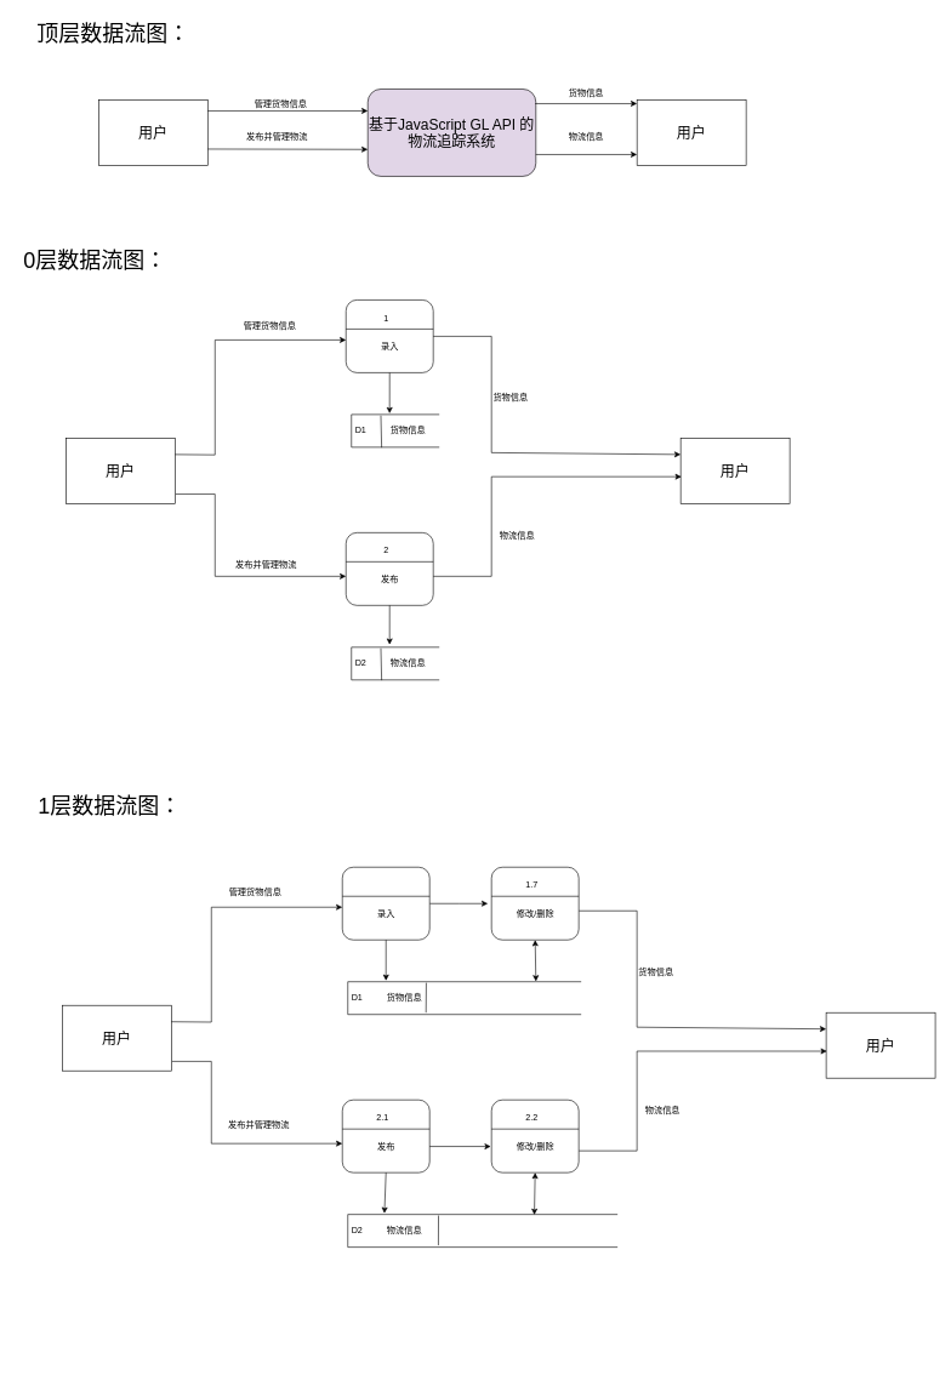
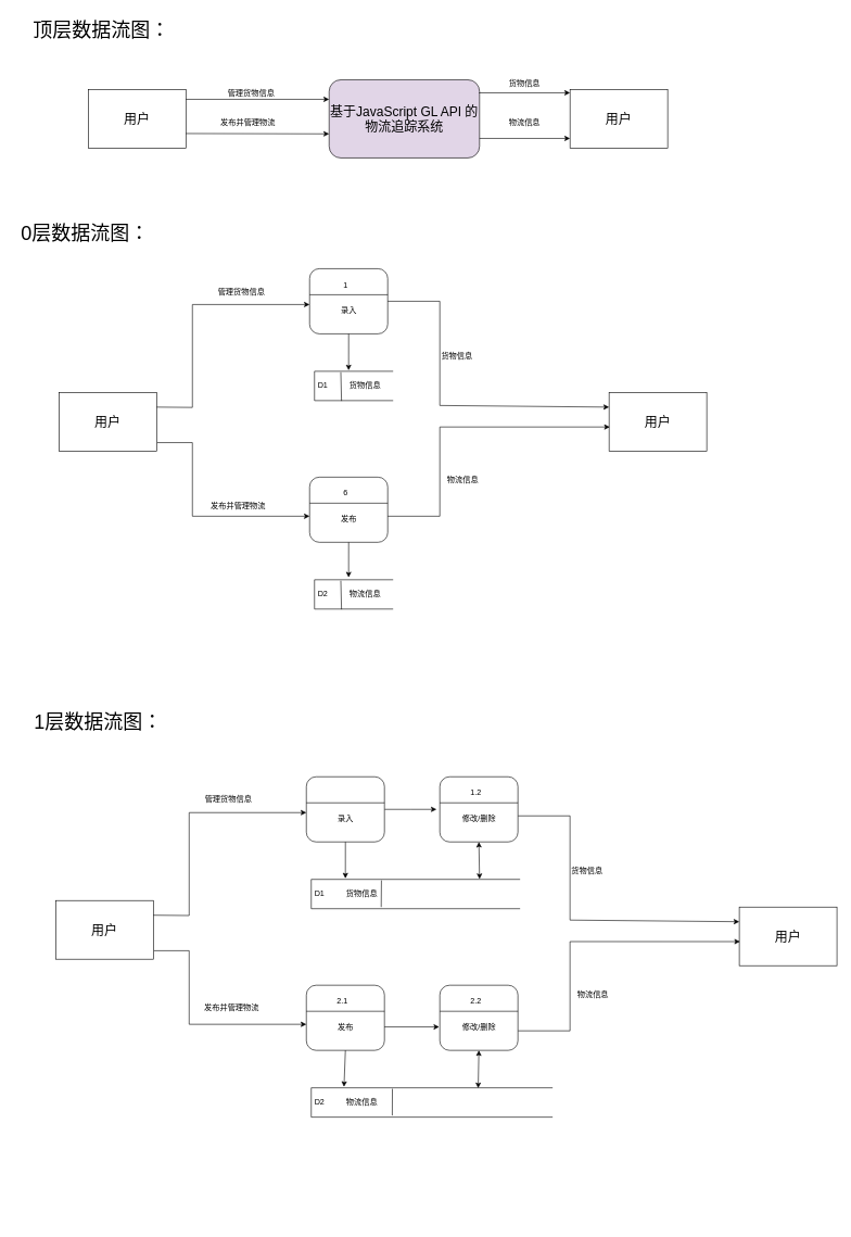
  <mxCell id="0" />
  <mxCell id="1" parent="0" />
  <mxCell id="2" value="&lt;font style=&quot;font-size: 20px;&quot;&gt;用户&lt;/font&gt;" style="rounded=0;whiteSpace=wrap;html=1;" vertex="1" parent="1"><mxGeometry x="135" y="137" width="150" height="90" as="geometry" /></mxCell>
  <mxCell id="3" value="" style="endArrow=classic;html=1;rounded=0;entryX=0;entryY=0.25;entryDx=0;entryDy=0;" edge="1" parent="1" target="4"><mxGeometry width="50" height="50" relative="1" as="geometry"><mxPoint x="285" y="152" as="sourcePoint" /><mxPoint x="425" y="182" as="targetPoint" /></mxGeometry></mxCell>
  <mxCell id="4" value="&lt;font style=&quot;font-size: 20px;&quot;&gt;基于JavaScript GL API 的物流追踪系统&lt;/font&gt;" style="rounded=1;whiteSpace=wrap;html=1;fillColor=#e1d5e7;" vertex="1" parent="1"><mxGeometry x="505" y="122" width="231" height="120" as="geometry" /></mxCell>
  <mxCell id="5" value="管理货物信息" style="text;html=1;align=center;verticalAlign=middle;resizable=0;points=[];autosize=1;strokeColor=none;fillColor=none;" vertex="1" parent="1"><mxGeometry x="335" y="127" width="100" height="30" as="geometry" /></mxCell>
  <mxCell id="6" value="" style="endArrow=classic;html=1;rounded=0;entryX=0;entryY=0.5;entryDx=0;entryDy=0;" edge="1" parent="1"><mxGeometry width="50" height="50" relative="1" as="geometry"><mxPoint x="735" y="142" as="sourcePoint" /><mxPoint x="875" y="142" as="targetPoint" /></mxGeometry></mxCell>
  <mxCell id="7" value="" style="endArrow=classic;html=1;rounded=0;exitX=1;exitY=0.75;exitDx=0;exitDy=0;" edge="1" parent="1" source="2"><mxGeometry width="50" height="50" relative="1" as="geometry"><mxPoint x="455" y="222" as="sourcePoint" /><mxPoint x="505" y="205" as="targetPoint" /></mxGeometry></mxCell>
  <mxCell id="8" value="" style="endArrow=classic;html=1;rounded=0;exitX=1;exitY=0.75;exitDx=0;exitDy=0;entryX=0;entryY=0.5;entryDx=0;entryDy=0;" edge="1" parent="1" source="4"><mxGeometry width="50" height="50" relative="1" as="geometry"><mxPoint x="736" y="202" as="sourcePoint" /><mxPoint x="875" y="212" as="targetPoint" /></mxGeometry></mxCell>
  <mxCell id="9" value="发布并管理物流" style="text;html=1;align=center;verticalAlign=middle;resizable=0;points=[];autosize=1;strokeColor=none;fillColor=none;" vertex="1" parent="1"><mxGeometry x="325" y="172" width="110" height="30" as="geometry" /></mxCell>
  <mxCell id="10" value="货物信息" style="text;html=1;align=center;verticalAlign=middle;resizable=0;points=[];autosize=1;strokeColor=none;fillColor=none;" vertex="1" parent="1"><mxGeometry x="770" y="112" width="70" height="30" as="geometry" /></mxCell>
  <mxCell id="11" value="物流信息" style="text;html=1;align=center;verticalAlign=middle;resizable=0;points=[];autosize=1;strokeColor=none;fillColor=none;" vertex="1" parent="1"><mxGeometry x="770" y="172" width="70" height="30" as="geometry" /></mxCell>
  <mxCell id="12" value="&lt;font style=&quot;font-size: 30px;&quot;&gt;顶层数据流图：&lt;/font&gt;" style="text;html=1;align=center;verticalAlign=middle;resizable=0;points=[];autosize=1;strokeColor=none;fillColor=none;" vertex="1" parent="1"><mxGeometry x="40" y="20" width="230" height="50" as="geometry" /></mxCell>
  <mxCell id="13" value="&lt;font style=&quot;font-size: 30px;&quot;&gt;0层数据流图：&lt;/font&gt;" style="text;html=1;align=center;verticalAlign=middle;resizable=0;points=[];autosize=1;strokeColor=none;fillColor=none;" vertex="1" parent="1"><mxGeometry x="20" y="332" width="220" height="50" as="geometry" /></mxCell>
  <mxCell id="14" value="&lt;font style=&quot;font-size: 20px;&quot;&gt;用户&lt;/font&gt;" style="rounded=0;whiteSpace=wrap;html=1;" vertex="1" parent="1"><mxGeometry x="90" y="602" width="150" height="90" as="geometry" /></mxCell>
  <mxCell id="15" value="" style="endArrow=classic;html=1;rounded=0;entryX=0;entryY=0.25;entryDx=0;entryDy=0;exitX=1;exitY=0.25;exitDx=0;exitDy=0;" edge="1" parent="1" source="14"><mxGeometry width="50" height="50" relative="1" as="geometry"><mxPoint x="255" y="467" as="sourcePoint" /><mxPoint x="475" y="467" as="targetPoint" /><Array as="points"><mxPoint x="295" y="625" /><mxPoint x="295" y="467" /></Array></mxGeometry></mxCell>
  <mxCell id="16" value="" style="rounded=1;whiteSpace=wrap;html=1;" vertex="1" parent="1"><mxGeometry x="475" y="412" width="120" height="100" as="geometry" /></mxCell>
  <mxCell id="17" value="" style="endArrow=none;html=1;rounded=0;entryX=1;entryY=0.4;entryDx=0;entryDy=0;entryPerimeter=0;" edge="1" parent="1" target="16"><mxGeometry width="50" height="50" relative="1" as="geometry"><mxPoint x="475" y="452" as="sourcePoint" /><mxPoint x="505" y="322" as="targetPoint" /></mxGeometry></mxCell>
  <mxCell id="18" value="1" style="text;html=1;align=center;verticalAlign=middle;resizable=0;points=[];autosize=1;strokeColor=none;fillColor=none;" vertex="1" parent="1"><mxGeometry x="515" y="422" width="30" height="30" as="geometry" /></mxCell>
  <mxCell id="19" value="录入" style="text;html=1;align=center;verticalAlign=middle;resizable=0;points=[];autosize=1;strokeColor=none;fillColor=none;" vertex="1" parent="1"><mxGeometry x="510" y="462" width="50" height="30" as="geometry" /></mxCell>
  <mxCell id="20" value="" style="shape=partialRectangle;whiteSpace=wrap;html=1;bottom=1;right=1;left=1;top=0;fillColor=none;routingCenterX=-0.5;rotation=90;" vertex="1" parent="1"><mxGeometry x="520" y="532" width="45" height="120" as="geometry" /></mxCell>
  <mxCell id="21" value="D1" style="text;html=1;align=center;verticalAlign=middle;resizable=0;points=[];autosize=1;strokeColor=none;fillColor=none;" vertex="1" parent="1"><mxGeometry x="475" y="577" width="40" height="30" as="geometry" /></mxCell>
  <mxCell id="22" value="" style="endArrow=none;html=1;rounded=0;exitX=0.033;exitY=0.663;exitDx=0;exitDy=0;exitPerimeter=0;entryX=1.011;entryY=0.654;entryDx=0;entryDy=0;entryPerimeter=0;" edge="1" parent="1" source="20" target="20"><mxGeometry width="50" height="50" relative="1" as="geometry"><mxPoint x="805" y="542" as="sourcePoint" /><mxPoint x="525" y="612" as="targetPoint" /></mxGeometry></mxCell>
  <mxCell id="23" value="货物信息" style="text;html=1;align=center;verticalAlign=middle;resizable=0;points=[];autosize=1;strokeColor=none;fillColor=none;" vertex="1" parent="1"><mxGeometry x="525" y="577" width="70" height="30" as="geometry" /></mxCell>
  <mxCell id="24" value="" style="endArrow=classic;html=1;rounded=0;entryX=0;entryY=0.25;entryDx=0;entryDy=0;" edge="1" parent="1" target="27"><mxGeometry width="50" height="50" relative="1" as="geometry"><mxPoint x="595" y="462" as="sourcePoint" /><mxPoint x="845" y="462" as="targetPoint" /><Array as="points"><mxPoint x="675" y="462" /><mxPoint x="675" y="622" /></Array></mxGeometry></mxCell>
  <mxCell id="25" value="货物信息" style="text;html=1;align=center;verticalAlign=middle;resizable=0;points=[];autosize=1;strokeColor=none;fillColor=none;" vertex="1" parent="1"><mxGeometry x="666" y="532" width="70" height="30" as="geometry" /></mxCell>
  <mxCell id="26" value="&lt;font style=&quot;font-size: 20px;&quot;&gt;用户&lt;/font&gt;" style="rounded=0;whiteSpace=wrap;html=1;" vertex="1" parent="1"><mxGeometry x="875" y="137" width="150" height="90" as="geometry" /></mxCell>
  <mxCell id="27" value="&lt;font style=&quot;font-size: 20px;&quot;&gt;用户&lt;/font&gt;" style="rounded=0;whiteSpace=wrap;html=1;" vertex="1" parent="1"><mxGeometry x="935" y="602" width="150" height="90" as="geometry" /></mxCell>
  <mxCell id="28" value="" style="endArrow=classic;html=1;rounded=0;exitX=0.086;exitY=1.067;exitDx=0;exitDy=0;exitPerimeter=0;" edge="1" parent="1"><mxGeometry width="50" height="50" relative="1" as="geometry"><mxPoint x="241.02" y="679.01" as="sourcePoint" /><mxPoint x="475" y="792" as="targetPoint" /><Array as="points"><mxPoint x="295" y="679" /><mxPoint x="295" y="792" /></Array></mxGeometry></mxCell>
  <mxCell id="29" value="" style="rounded=1;whiteSpace=wrap;html=1;" vertex="1" parent="1"><mxGeometry x="475" y="732" width="120" height="100" as="geometry" /></mxCell>
  <mxCell id="30" value="" style="endArrow=none;html=1;rounded=0;entryX=1;entryY=0.4;entryDx=0;entryDy=0;entryPerimeter=0;" edge="1" parent="1" target="29"><mxGeometry width="50" height="50" relative="1" as="geometry"><mxPoint x="475" y="772" as="sourcePoint" /><mxPoint x="505" y="642" as="targetPoint" /></mxGeometry></mxCell>
- <mxCell id="31" value="2" style="text;html=1;align=center;verticalAlign=middle;resizable=0;points=[];autosize=1;strokeColor=none;fillColor=none;" vertex="1" parent="1"><mxGeometry x="515" y="742" width="30" height="30" as="geometry" /></mxCell>
+ <mxCell id="31" value="6" style="text;html=1;align=center;verticalAlign=middle;resizable=0;points=[];autosize=1;strokeColor=none;fillColor=none;" vertex="1" parent="1"><mxGeometry x="515" y="742" width="30" height="30" as="geometry" /></mxCell>
  <mxCell id="32" value="发布" style="text;html=1;align=center;verticalAlign=middle;resizable=0;points=[];autosize=1;strokeColor=none;fillColor=none;" vertex="1" parent="1"><mxGeometry x="510" y="782" width="50" height="30" as="geometry" /></mxCell>
  <mxCell id="33" value="" style="shape=partialRectangle;whiteSpace=wrap;html=1;bottom=1;right=1;left=1;top=0;fillColor=none;routingCenterX=-0.5;rotation=90;" vertex="1" parent="1"><mxGeometry x="520" y="852" width="45" height="120" as="geometry" /></mxCell>
  <mxCell id="34" value="D2" style="text;html=1;align=center;verticalAlign=middle;resizable=0;points=[];autosize=1;strokeColor=none;fillColor=none;" vertex="1" parent="1"><mxGeometry x="475" y="897" width="40" height="30" as="geometry" /></mxCell>
  <mxCell id="35" value="" style="endArrow=none;html=1;rounded=0;exitX=0.033;exitY=0.663;exitDx=0;exitDy=0;exitPerimeter=0;entryX=1.011;entryY=0.654;entryDx=0;entryDy=0;entryPerimeter=0;" edge="1" parent="1" source="33" target="33"><mxGeometry width="50" height="50" relative="1" as="geometry"><mxPoint x="805" y="862" as="sourcePoint" /><mxPoint x="525" y="932" as="targetPoint" /></mxGeometry></mxCell>
  <mxCell id="36" value="物流信息" style="text;html=1;align=center;verticalAlign=middle;resizable=0;points=[];autosize=1;strokeColor=none;fillColor=none;" vertex="1" parent="1"><mxGeometry x="525" y="897" width="70" height="30" as="geometry" /></mxCell>
  <mxCell id="37" value="" style="endArrow=classic;html=1;rounded=0;entryX=0.007;entryY=0.589;entryDx=0;entryDy=0;entryPerimeter=0;" edge="1" parent="1" target="27"><mxGeometry width="50" height="50" relative="1" as="geometry"><mxPoint x="595" y="792" as="sourcePoint" /><mxPoint x="505" y="562" as="targetPoint" /><Array as="points"><mxPoint x="675" y="792" /><mxPoint x="675" y="655" /></Array></mxGeometry></mxCell>
  <mxCell id="38" value="物流信息" style="text;html=1;align=center;verticalAlign=middle;resizable=0;points=[];autosize=1;strokeColor=none;fillColor=none;" vertex="1" parent="1"><mxGeometry x="675" y="722" width="70" height="30" as="geometry" /></mxCell>
  <mxCell id="39" value="&lt;font style=&quot;font-size: 30px;&quot;&gt;1层数据流图：&lt;/font&gt;" style="text;html=1;align=center;verticalAlign=middle;resizable=0;points=[];autosize=1;strokeColor=none;fillColor=none;" vertex="1" parent="1"><mxGeometry x="40" y="1082" width="220" height="50" as="geometry" /></mxCell>
  <mxCell id="40" value="&lt;font style=&quot;font-size: 20px;&quot;&gt;用户&lt;/font&gt;" style="rounded=0;whiteSpace=wrap;html=1;" vertex="1" parent="1"><mxGeometry x="85" y="1382" width="150" height="90" as="geometry" /></mxCell>
  <mxCell id="41" value="" style="endArrow=classic;html=1;rounded=0;entryX=0;entryY=0.25;entryDx=0;entryDy=0;exitX=1;exitY=0.25;exitDx=0;exitDy=0;" edge="1" parent="1" source="40"><mxGeometry width="50" height="50" relative="1" as="geometry"><mxPoint x="250" y="1247" as="sourcePoint" /><mxPoint x="470" y="1247" as="targetPoint" /><Array as="points"><mxPoint x="290" y="1405" /><mxPoint x="290" y="1247" /></Array></mxGeometry></mxCell>
  <mxCell id="42" value="" style="edgeStyle=orthogonalEdgeStyle;rounded=0;orthogonalLoop=1;jettySize=auto;html=1;" edge="1" parent="1" source="43"><mxGeometry relative="1" as="geometry"><mxPoint x="670" y="1242" as="targetPoint" /></mxGeometry></mxCell>
  <mxCell id="43" value="" style="rounded=1;whiteSpace=wrap;html=1;" vertex="1" parent="1"><mxGeometry x="470" y="1192" width="120" height="100" as="geometry" /></mxCell>
  <mxCell id="44" value="" style="endArrow=none;html=1;rounded=0;entryX=1;entryY=0.4;entryDx=0;entryDy=0;entryPerimeter=0;" edge="1" parent="1" target="43"><mxGeometry width="50" height="50" relative="1" as="geometry"><mxPoint x="470" y="1232" as="sourcePoint" /><mxPoint x="500" y="1102" as="targetPoint" /></mxGeometry></mxCell>
  <mxCell id="45" value="录入" style="text;html=1;align=center;verticalAlign=middle;resizable=0;points=[];autosize=1;strokeColor=none;fillColor=none;" vertex="1" parent="1"><mxGeometry x="505" y="1242" width="50" height="30" as="geometry" /></mxCell>
  <mxCell id="46" value="" style="shape=partialRectangle;whiteSpace=wrap;html=1;bottom=1;right=1;left=1;top=0;fillColor=none;routingCenterX=-0.5;rotation=90;" vertex="1" parent="1"><mxGeometry x="615" y="1212" width="45" height="320" as="geometry" /></mxCell>
  <mxCell id="47" value="D1" style="text;html=1;align=center;verticalAlign=middle;resizable=0;points=[];autosize=1;strokeColor=none;fillColor=none;" vertex="1" parent="1"><mxGeometry x="470" y="1357" width="40" height="30" as="geometry" /></mxCell>
  <mxCell id="48" value="" style="endArrow=none;html=1;rounded=0;exitX=0.033;exitY=0.663;exitDx=0;exitDy=0;exitPerimeter=0;" edge="1" parent="1" source="46"><mxGeometry width="50" height="50" relative="1" as="geometry"><mxPoint x="800" y="1322" as="sourcePoint" /><mxPoint x="585" y="1392" as="targetPoint" /></mxGeometry></mxCell>
  <mxCell id="49" value="货物信息" style="text;html=1;align=center;verticalAlign=middle;resizable=0;points=[];autosize=1;strokeColor=none;fillColor=none;" vertex="1" parent="1"><mxGeometry x="520" y="1357" width="70" height="30" as="geometry" /></mxCell>
  <mxCell id="50" value="" style="endArrow=classic;html=1;rounded=0;entryX=0;entryY=0.25;entryDx=0;entryDy=0;" edge="1" parent="1" target="52"><mxGeometry width="50" height="50" relative="1" as="geometry"><mxPoint x="795" y="1252" as="sourcePoint" /><mxPoint x="1045" y="1252" as="targetPoint" /><Array as="points"><mxPoint x="875" y="1252" /><mxPoint x="875" y="1412" /></Array></mxGeometry></mxCell>
  <mxCell id="51" value="货物信息" style="text;html=1;align=center;verticalAlign=middle;resizable=0;points=[];autosize=1;strokeColor=none;fillColor=none;" vertex="1" parent="1"><mxGeometry x="866" y="1322" width="70" height="30" as="geometry" /></mxCell>
  <mxCell id="52" value="&lt;font style=&quot;font-size: 20px;&quot;&gt;用户&lt;/font&gt;" style="rounded=0;whiteSpace=wrap;html=1;" vertex="1" parent="1"><mxGeometry x="1135" y="1392" width="150" height="90" as="geometry" /></mxCell>
  <mxCell id="53" value="" style="endArrow=classic;html=1;rounded=0;exitX=0.086;exitY=1.067;exitDx=0;exitDy=0;exitPerimeter=0;" edge="1" parent="1"><mxGeometry width="50" height="50" relative="1" as="geometry"><mxPoint x="236.02" y="1459.01" as="sourcePoint" /><mxPoint x="470" y="1572" as="targetPoint" /><Array as="points"><mxPoint x="290" y="1459" /><mxPoint x="290" y="1572" /></Array></mxGeometry></mxCell>
  <mxCell id="54" value="" style="rounded=1;whiteSpace=wrap;html=1;" vertex="1" parent="1"><mxGeometry x="470" y="1512" width="120" height="100" as="geometry" /></mxCell>
  <mxCell id="55" value="" style="endArrow=none;html=1;rounded=0;entryX=1;entryY=0.4;entryDx=0;entryDy=0;entryPerimeter=0;" edge="1" parent="1" target="54"><mxGeometry width="50" height="50" relative="1" as="geometry"><mxPoint x="470" y="1552" as="sourcePoint" /><mxPoint x="500" y="1422" as="targetPoint" /></mxGeometry></mxCell>
  <mxCell id="56" value="2.1" style="text;html=1;align=center;verticalAlign=middle;resizable=0;points=[];autosize=1;strokeColor=none;fillColor=none;" vertex="1" parent="1"><mxGeometry x="505" y="1522" width="40" height="30" as="geometry" /></mxCell>
  <mxCell id="57" value="发布" style="text;html=1;align=center;verticalAlign=middle;resizable=0;points=[];autosize=1;strokeColor=none;fillColor=none;" vertex="1" parent="1"><mxGeometry x="505" y="1562" width="50" height="30" as="geometry" /></mxCell>
  <mxCell id="58" value="" style="shape=partialRectangle;whiteSpace=wrap;html=1;bottom=1;right=1;left=1;top=0;fillColor=none;routingCenterX=-0.5;rotation=90;" vertex="1" parent="1"><mxGeometry x="640" y="1507" width="45" height="370" as="geometry" /></mxCell>
  <mxCell id="59" value="D2" style="text;html=1;align=center;verticalAlign=middle;resizable=0;points=[];autosize=1;strokeColor=none;fillColor=none;" vertex="1" parent="1"><mxGeometry x="470" y="1677" width="40" height="30" as="geometry" /></mxCell>
  <mxCell id="60" value="" style="endArrow=none;html=1;rounded=0;exitX=0.033;exitY=0.663;exitDx=0;exitDy=0;exitPerimeter=0;" edge="1" parent="1" source="58"><mxGeometry width="50" height="50" relative="1" as="geometry"><mxPoint x="800" y="1642" as="sourcePoint" /><mxPoint x="602" y="1712" as="targetPoint" /></mxGeometry></mxCell>
  <mxCell id="61" value="物流信息" style="text;html=1;align=center;verticalAlign=middle;resizable=0;points=[];autosize=1;strokeColor=none;fillColor=none;" vertex="1" parent="1"><mxGeometry x="520" y="1677" width="70" height="30" as="geometry" /></mxCell>
  <mxCell id="62" value="" style="endArrow=classic;html=1;rounded=0;entryX=0.007;entryY=0.589;entryDx=0;entryDy=0;entryPerimeter=0;" edge="1" parent="1" target="52"><mxGeometry width="50" height="50" relative="1" as="geometry"><mxPoint x="795" y="1582" as="sourcePoint" /><mxPoint x="705" y="1352" as="targetPoint" /><Array as="points"><mxPoint x="875" y="1582" /><mxPoint x="875" y="1445" /></Array></mxGeometry></mxCell>
  <mxCell id="63" value="物流信息" style="text;html=1;align=center;verticalAlign=middle;resizable=0;points=[];autosize=1;strokeColor=none;fillColor=none;" vertex="1" parent="1"><mxGeometry x="875" y="1512" width="70" height="30" as="geometry" /></mxCell>
  <mxCell id="64" value="管理货物信息" style="text;html=1;align=center;verticalAlign=middle;resizable=0;points=[];autosize=1;strokeColor=none;fillColor=none;" vertex="1" parent="1"><mxGeometry x="320" y="432" width="100" height="30" as="geometry" /></mxCell>
  <mxCell id="65" value="发布并管理物流" style="text;html=1;align=center;verticalAlign=middle;resizable=0;points=[];autosize=1;strokeColor=none;fillColor=none;" vertex="1" parent="1"><mxGeometry x="310" y="762" width="110" height="30" as="geometry" /></mxCell>
  <mxCell id="66" value="管理货物信息" style="text;html=1;align=center;verticalAlign=middle;resizable=0;points=[];autosize=1;strokeColor=none;fillColor=none;" vertex="1" parent="1"><mxGeometry x="300" y="1212" width="100" height="30" as="geometry" /></mxCell>
  <mxCell id="67" value="发布并管理物流" style="text;html=1;align=center;verticalAlign=middle;resizable=0;points=[];autosize=1;strokeColor=none;fillColor=none;" vertex="1" parent="1"><mxGeometry x="300" y="1532" width="110" height="30" as="geometry" /></mxCell>
  <mxCell id="68" value="" style="rounded=1;whiteSpace=wrap;html=1;" vertex="1" parent="1"><mxGeometry x="675" y="1192" width="120" height="100" as="geometry" /></mxCell>
  <mxCell id="69" value="" style="endArrow=none;html=1;rounded=0;entryX=1;entryY=0.4;entryDx=0;entryDy=0;entryPerimeter=0;" edge="1" parent="1" target="68"><mxGeometry width="50" height="50" relative="1" as="geometry"><mxPoint x="675" y="1232" as="sourcePoint" /><mxPoint x="705" y="1102" as="targetPoint" /></mxGeometry></mxCell>
- <mxCell id="70" value="1.7" style="text;html=1;align=center;verticalAlign=middle;resizable=0;points=[];autosize=1;strokeColor=none;fillColor=none;" vertex="1" parent="1"><mxGeometry x="710" y="1202" width="40" height="30" as="geometry" /></mxCell>
+ <mxCell id="70" value="1.2" style="text;html=1;align=center;verticalAlign=middle;resizable=0;points=[];autosize=1;strokeColor=none;fillColor=none;" vertex="1" parent="1"><mxGeometry x="710" y="1202" width="40" height="30" as="geometry" /></mxCell>
  <mxCell id="71" value="修改/删除" style="text;html=1;align=center;verticalAlign=middle;resizable=0;points=[];autosize=1;strokeColor=none;fillColor=none;" vertex="1" parent="1"><mxGeometry x="700" y="1242" width="70" height="30" as="geometry" /></mxCell>
  <mxCell id="72" value="" style="endArrow=classic;startArrow=classic;html=1;rounded=0;exitX=-0.011;exitY=0.192;exitDx=0;exitDy=0;entryX=0.5;entryY=1;entryDx=0;entryDy=0;exitPerimeter=0;" edge="1" parent="1" source="46" target="68"><mxGeometry width="50" height="50" relative="1" as="geometry"><mxPoint x="540" y="1358" as="sourcePoint" /><mxPoint x="540" y="1302" as="targetPoint" /></mxGeometry></mxCell>
  <mxCell id="73" value="" style="rounded=1;whiteSpace=wrap;html=1;" vertex="1" parent="1"><mxGeometry x="675" y="1512" width="120" height="100" as="geometry" /></mxCell>
  <mxCell id="74" value="" style="endArrow=none;html=1;rounded=0;entryX=1;entryY=0.4;entryDx=0;entryDy=0;entryPerimeter=0;" edge="1" parent="1" target="73"><mxGeometry width="50" height="50" relative="1" as="geometry"><mxPoint x="675" y="1552" as="sourcePoint" /><mxPoint x="705" y="1422" as="targetPoint" /></mxGeometry></mxCell>
  <mxCell id="75" value="2.2" style="text;html=1;align=center;verticalAlign=middle;resizable=0;points=[];autosize=1;strokeColor=none;fillColor=none;" vertex="1" parent="1"><mxGeometry x="710" y="1522" width="40" height="30" as="geometry" /></mxCell>
  <mxCell id="76" value="修改/删除" style="text;html=1;align=center;verticalAlign=middle;resizable=0;points=[];autosize=1;strokeColor=none;fillColor=none;" vertex="1" parent="1"><mxGeometry x="700" y="1562" width="70" height="30" as="geometry" /></mxCell>
  <mxCell id="77" value="" style="endArrow=classic;html=1;rounded=0;exitX=1;exitY=0.64;exitDx=0;exitDy=0;exitPerimeter=0;entryX=-0.008;entryY=0.64;entryDx=0;entryDy=0;entryPerimeter=0;" edge="1" parent="1" source="54" target="73"><mxGeometry width="50" height="50" relative="1" as="geometry"><mxPoint x="455" y="1312" as="sourcePoint" /><mxPoint x="505" y="1262" as="targetPoint" /></mxGeometry></mxCell>
  <mxCell id="78" value="" style="endArrow=classic;startArrow=classic;html=1;rounded=0;exitX=0.011;exitY=0.307;exitDx=0;exitDy=0;entryX=0.5;entryY=1;entryDx=0;entryDy=0;exitPerimeter=0;" edge="1" parent="1" source="58" target="73"><mxGeometry width="50" height="50" relative="1" as="geometry"><mxPoint x="555" y="1312" as="sourcePoint" /><mxPoint x="605" y="1262" as="targetPoint" /></mxGeometry></mxCell>
  <mxCell id="79" value="" style="endArrow=classic;html=1;rounded=0;exitX=0.5;exitY=1;exitDx=0;exitDy=0;entryX=-0.033;entryY=0.864;entryDx=0;entryDy=0;entryPerimeter=0;" edge="1" parent="1" source="54" target="58"><mxGeometry width="50" height="50" relative="1" as="geometry"><mxPoint x="555" y="1512" as="sourcePoint" /><mxPoint x="605" y="1462" as="targetPoint" /></mxGeometry></mxCell>
  <mxCell id="80" value="" style="endArrow=classic;html=1;rounded=0;exitX=0.5;exitY=1;exitDx=0;exitDy=0;entryX=-0.033;entryY=0.836;entryDx=0;entryDy=0;entryPerimeter=0;" edge="1" parent="1" source="43" target="46"><mxGeometry width="50" height="50" relative="1" as="geometry"><mxPoint x="555" y="1512" as="sourcePoint" /><mxPoint x="605" y="1462" as="targetPoint" /></mxGeometry></mxCell>
  <mxCell id="81" value="" style="endArrow=classic;html=1;rounded=0;exitX=0.5;exitY=1;exitDx=0;exitDy=0;entryX=-0.078;entryY=0.563;entryDx=0;entryDy=0;entryPerimeter=0;" edge="1" parent="1" source="29" target="33"><mxGeometry width="50" height="50" relative="1" as="geometry"><mxPoint x="555" y="912" as="sourcePoint" /><mxPoint x="605" y="862" as="targetPoint" /></mxGeometry></mxCell>
  <mxCell id="82" value="" style="endArrow=classic;html=1;rounded=0;exitX=0.5;exitY=1;exitDx=0;exitDy=0;entryX=-0.033;entryY=0.563;entryDx=0;entryDy=0;entryPerimeter=0;" edge="1" parent="1" source="16" target="20"><mxGeometry width="50" height="50" relative="1" as="geometry"><mxPoint x="555" y="912" as="sourcePoint" /><mxPoint x="535" y="562" as="targetPoint" /></mxGeometry></mxCell>
